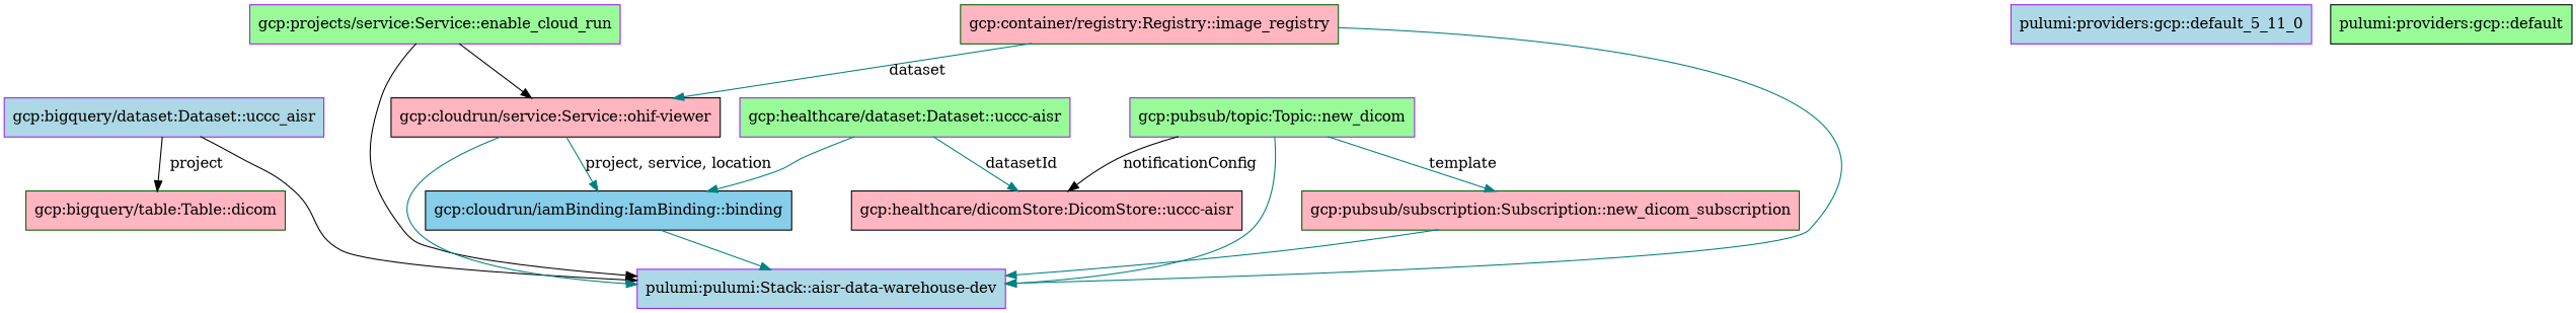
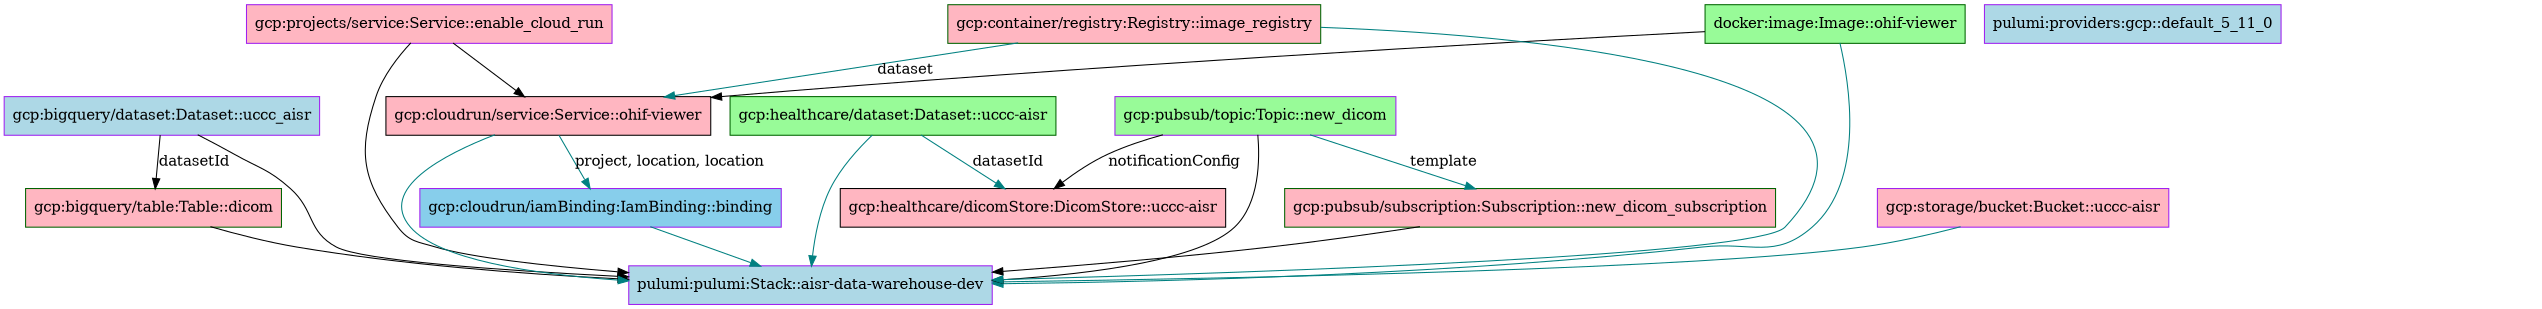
  strict digraph {
    node [color=purple fillcolor=lightpink shape=record style=filled]
    edge [color=teal]
    n1 [fillcolor=lightblue label="pulumi:pulumi:Stack::aisr-data-warehouse-dev"]
    n2 [fillcolor=lightblue label="gcp:bigquery/dataset:Dataset::uccc_aisr"]
    n3 [color=darkgreen label="gcp:bigquery/table:Table::dicom"]
-   n4 [fillcolor=palegreen label="gcp:projects/service:Service::enable_cloud_run"]
+   n4 [label="gcp:projects/service:Service::enable_cloud_run"]
    n5 [color=black label="gcp:cloudrun/service:Service::ohif-viewer"]
-   n6 [color=black fillcolor=skyblue label="gcp:cloudrun/iamBinding:IamBinding::binding"]
+   n6 [fillcolor=skyblue label="gcp:cloudrun/iamBinding:IamBinding::binding"]
    n7 [color=darkgreen label="gcp:pubsub/subscription:Subscription::new_dicom_subscription"]
    n8 [fillcolor=lightblue label="pulumi:providers:gcp::default_5_11_0"]
-   n9 [fillcolor=palegreen label="gcp:healthcare/dataset:Dataset::uccc-aisr"]
+   n9 [color=darkgreen fillcolor=palegreen label="gcp:healthcare/dataset:Dataset::uccc-aisr"]
    n10 [color=black label="gcp:healthcare/dicomStore:DicomStore::uccc-aisr"]
+   n11 [color=darkgreen fillcolor=palegreen label="docker:image:Image::ohif-viewer"]
+   n12 [label="gcp:storage/bucket:Bucket::uccc-aisr"]
    n13 [fillcolor=palegreen label="gcp:pubsub/topic:Topic::new_dicom"]
    n14 [color=darkgreen label="gcp:container/registry:Registry::image_registry"]
-   n15 [color=black fillcolor=palegreen label="pulumi:providers:gcp::default"]
    n2 -> n1 [color=black]
-   n2 -> n3 [color=black label=project]
+   n2 -> n3 [color=black label=datasetId]
+   n3 -> n1 [color=black]
    n4 -> n1 [color=black]
    n4 -> n5 [color=black]
    n5 -> n1
-   n5 -> n6 [label="project, service, location"]
+   n5 -> n6 [label="project, location, location"]
    n6 -> n1
-   n7 -> n1
-   n9 -> n6
+   n7 -> n1 [color=black]
+   n9 -> n1
    n9 -> n10 [label=datasetId]
-   n13 -> n1
+   n11 -> n1
+   n11 -> n5 [color=black]
+   n12 -> n1
+   n13 -> n1 [color=black]
    n13 -> n7 [label=template]
    n13 -> n10 [color=black label=notificationConfig]
    n14 -> n1
    n14 -> n5 [label=dataset]
  }
